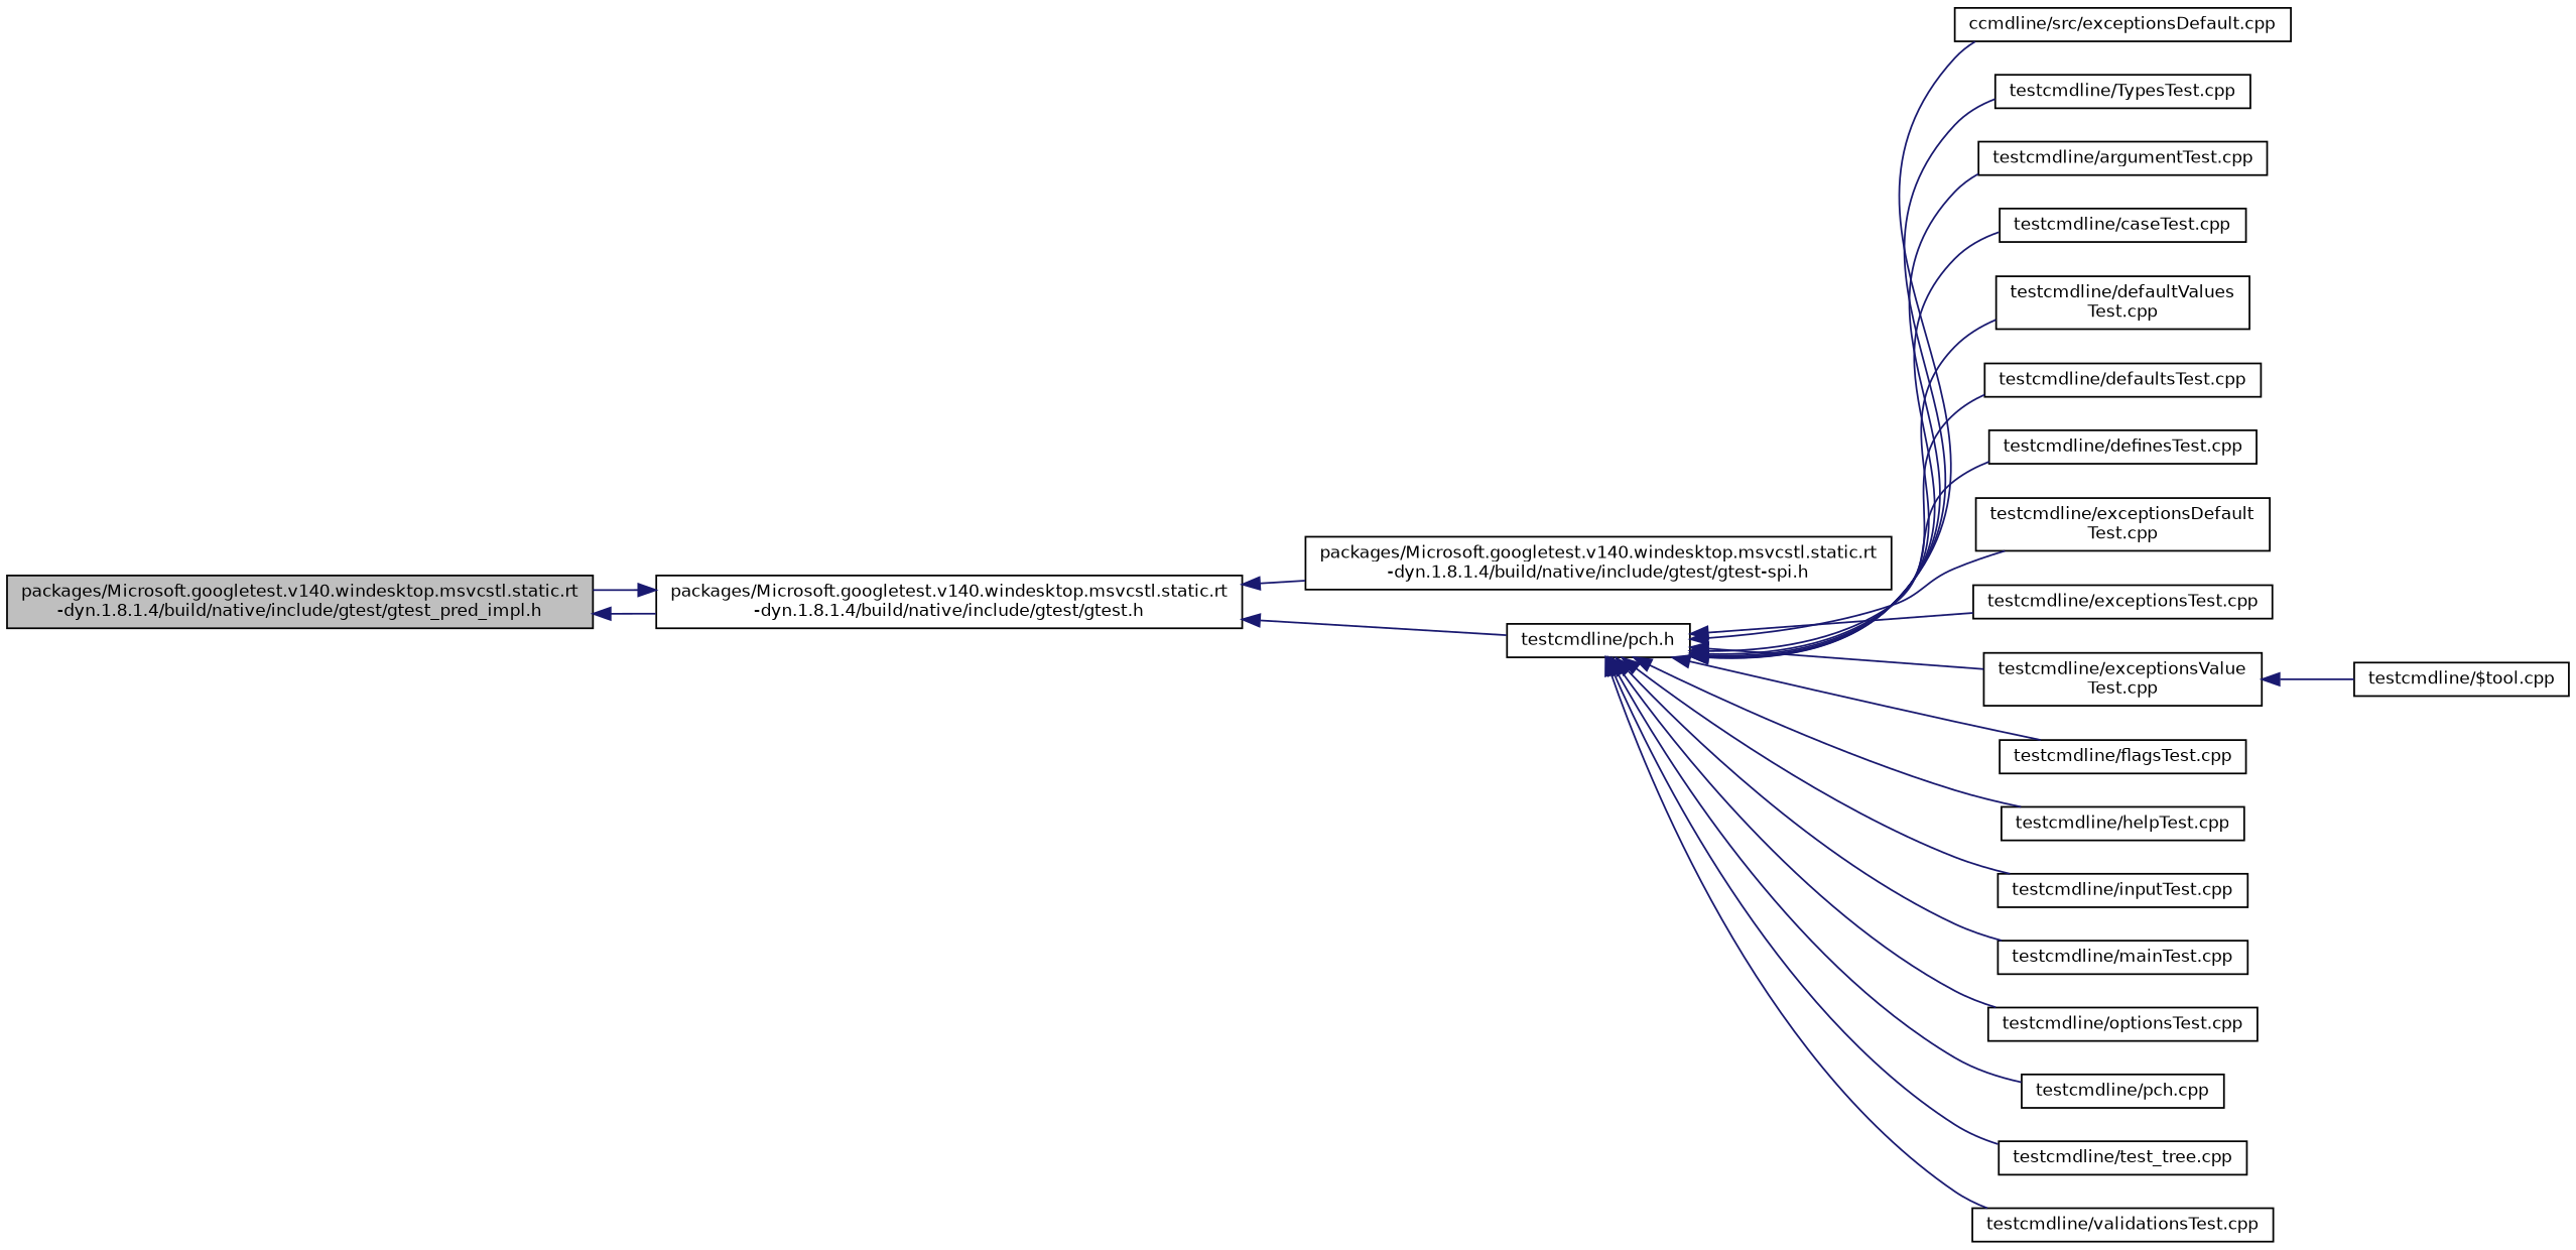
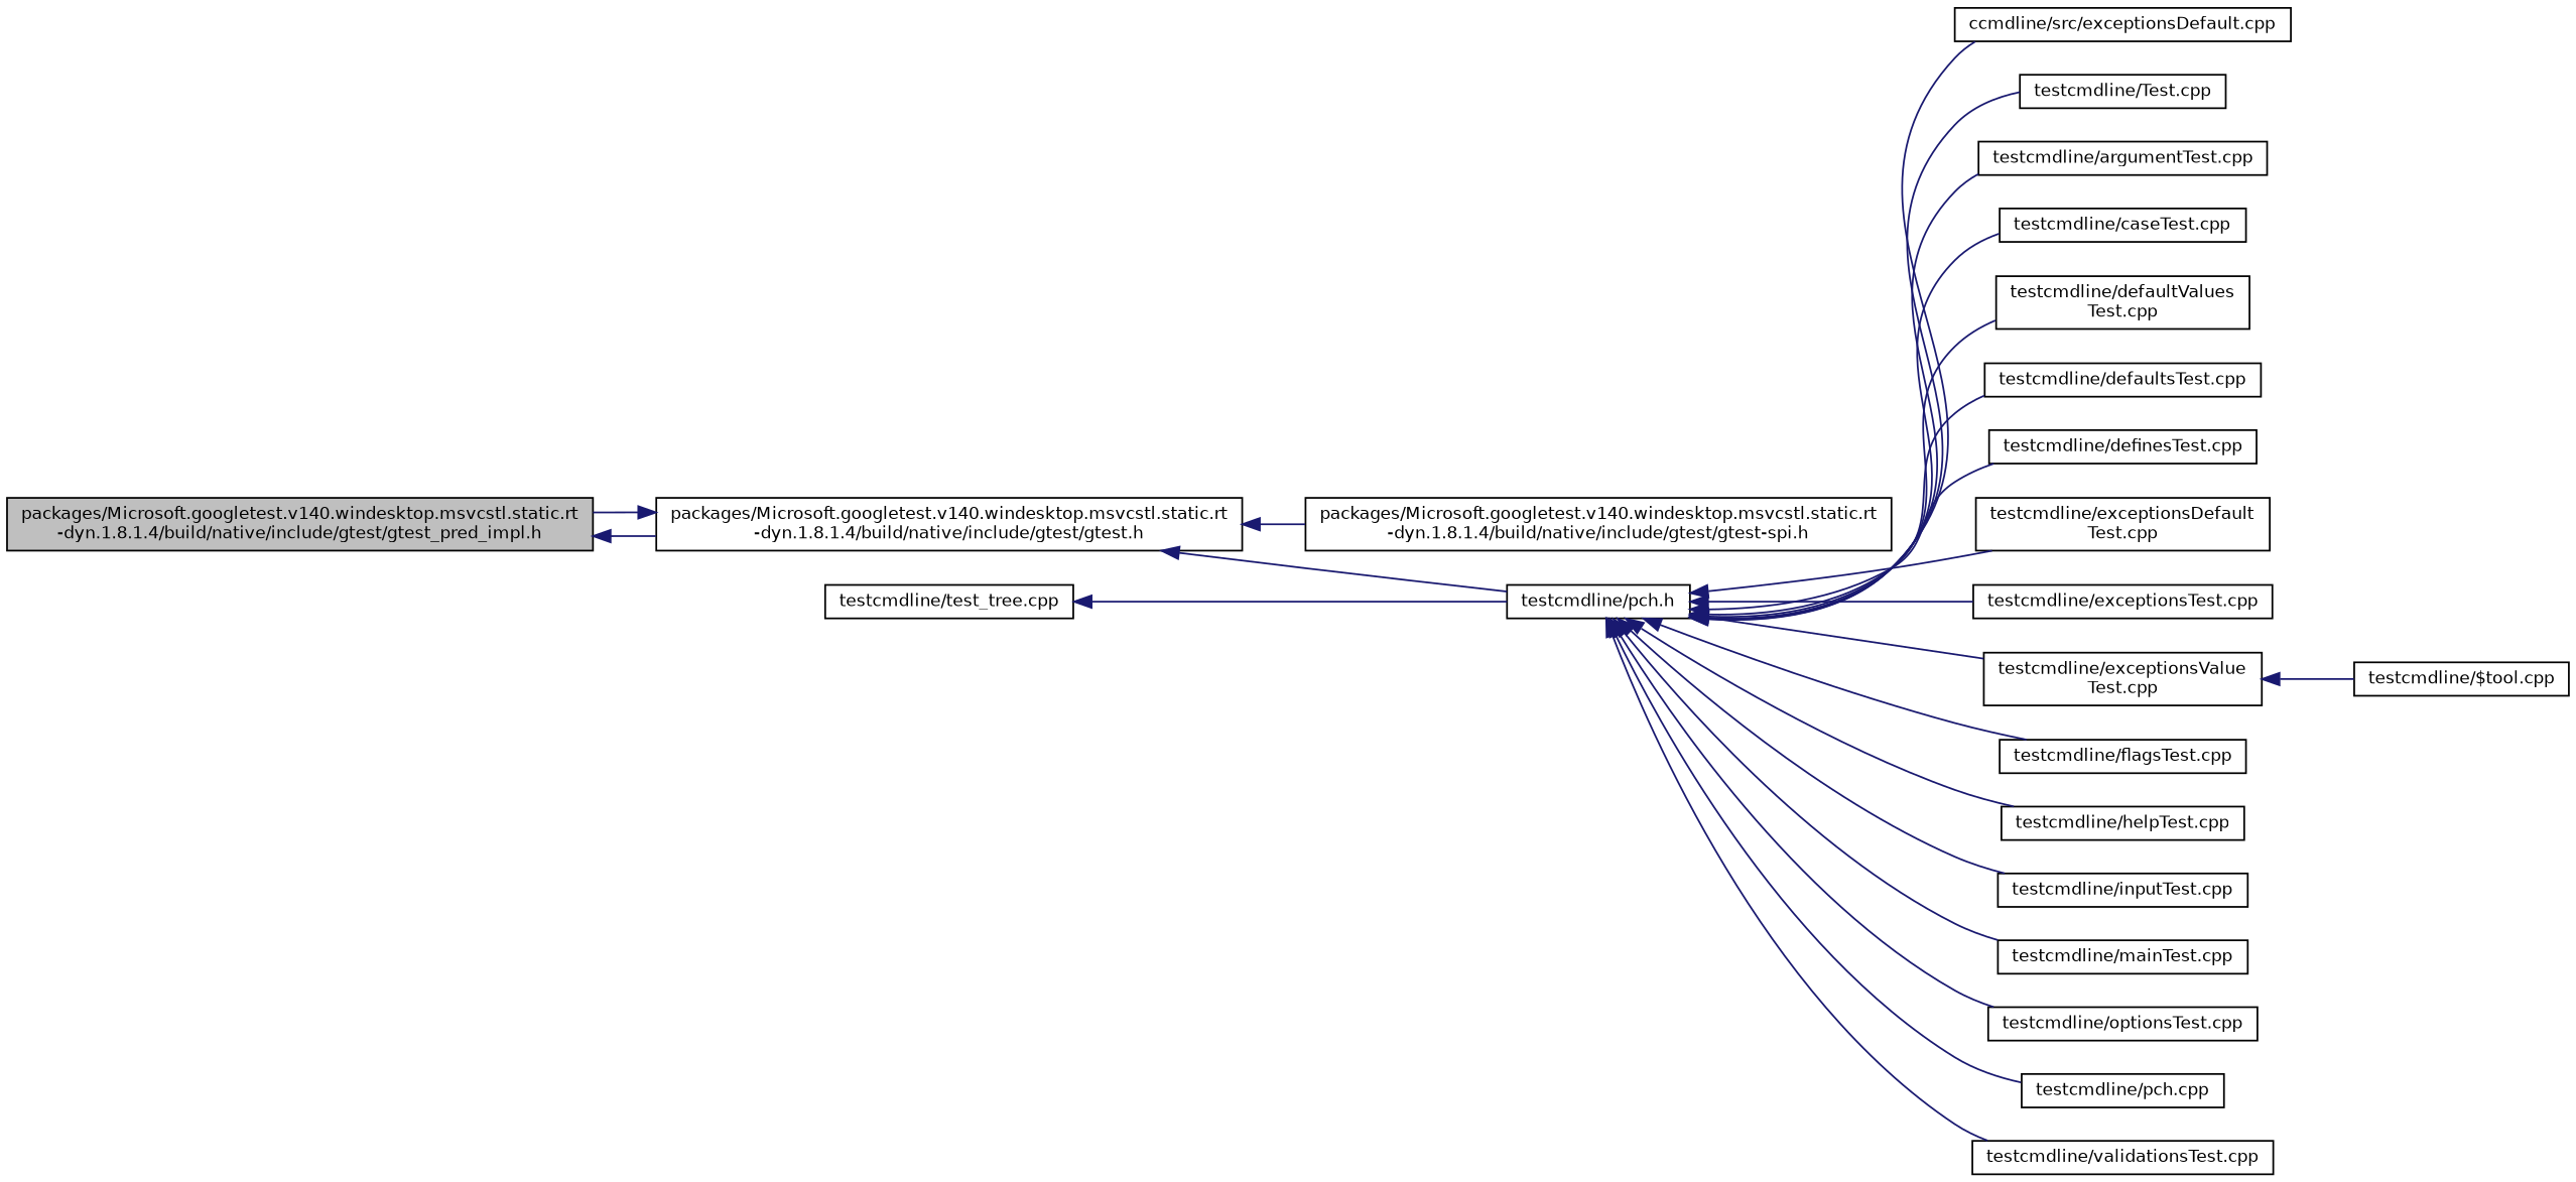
  digraph {
    rankdir=LR
    node [color=black fillcolor=white fontname=Helvetica fontsize=10 shape=record style=filled]
    edge [color=midnightblue dir=back fontname=Helvetica fontsize=10 labelfontname=Helvetica labelfontsize=10 style=solid]
    n1 [fillcolor=grey75 fontcolor=black height=0.2 label="packages/Microsoft.googletest.v140.windesktop.msvcstl.static.rt\l-dyn.1.8.1.4/build/native/include/gtest/gtest_pred_impl.h" width=0.4]
    n2 [height=0.2 label="packages/Microsoft.googletest.v140.windesktop.msvcstl.static.rt\l-dyn.1.8.1.4/build/native/include/gtest/gtest.h" width=0.4]
    n3 [height=0.2 label="packages/Microsoft.googletest.v140.windesktop.msvcstl.static.rt\l-dyn.1.8.1.4/build/native/include/gtest/gtest-spi.h" width=0.4]
    n4 [height=0.2 label="testcmdline/pch.h" width=0.4]
    n5 [height=0.2 label="ccmdline/src/exceptionsDefault.cpp" width=0.4]
-   n6 [height=0.2 label="testcmdline/TypesTest.cpp" width=0.4]
+   n6 [height=0.2 label="testcmdline/Test.cpp" width=0.4]
    n7 [height=0.2 label="testcmdline/argumentTest.cpp" width=0.4]
    n8 [height=0.2 label="testcmdline/caseTest.cpp" width=0.4]
    n9 [height=0.2 label="testcmdline/defaultValues\lTest.cpp" width=0.4]
    n10 [height=0.2 label="testcmdline/defaultsTest.cpp" width=0.4]
    n11 [height=0.2 label="testcmdline/definesTest.cpp" width=0.4]
    n12 [height=0.2 label="testcmdline/exceptionsDefault\lTest.cpp" width=0.4]
    n13 [height=0.2 label="testcmdline/exceptionsTest.cpp" width=0.4]
    n14 [height=0.2 label="testcmdline/exceptionsValue\lTest.cpp" width=0.4]
    n15 [height=0.2 label="testcmdline/flagsTest.cpp" width=0.4]
    n16 [height=0.2 label="testcmdline/helpTest.cpp" width=0.4]
    n17 [height=0.2 label="testcmdline/inputTest.cpp" width=0.4]
    n18 [height=0.2 label="testcmdline/mainTest.cpp" width=0.4]
    n19 [height=0.2 label="testcmdline/optionsTest.cpp" width=0.4]
    n20 [height=0.2 label="testcmdline/pch.cpp" width=0.4]
    n21 [height=0.2 label="testcmdline/test_tree.cpp" width=0.4]
    n22 [height=0.2 label="testcmdline/validationsTest.cpp" width=0.4]
    n23 [height=0.2 label="testcmdline/$tool.cpp" width=0.4]
    n1 -> n2
    n2 -> n1
    n2 -> n3
    n2 -> n4
    n4 -> n5
    n4 -> n6
    n4 -> n7
    n4 -> n8
    n4 -> n9
    n4 -> n10
    n4 -> n11
    n4 -> n12
    n4 -> n13
    n4 -> n14
    n4 -> n15
    n4 -> n16
    n4 -> n17
    n4 -> n18
    n4 -> n19
    n4 -> n20
-   n4 -> n21
+   n21 -> n4
    n4 -> n22
    n14 -> n23
  }
